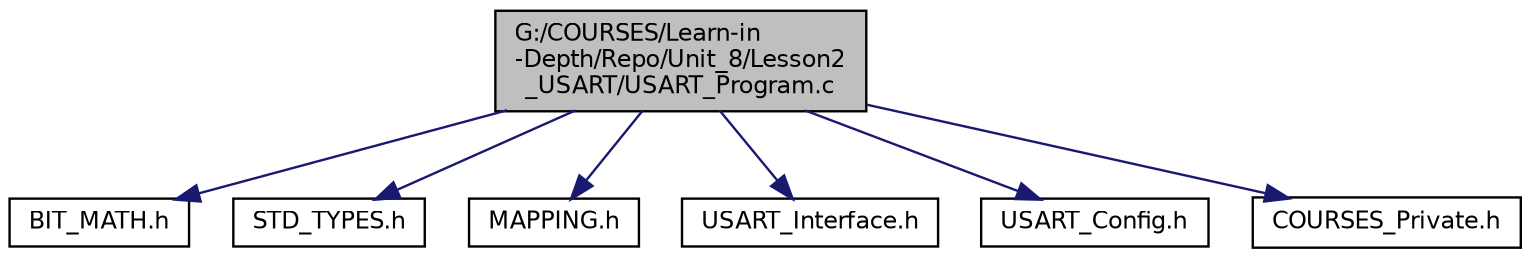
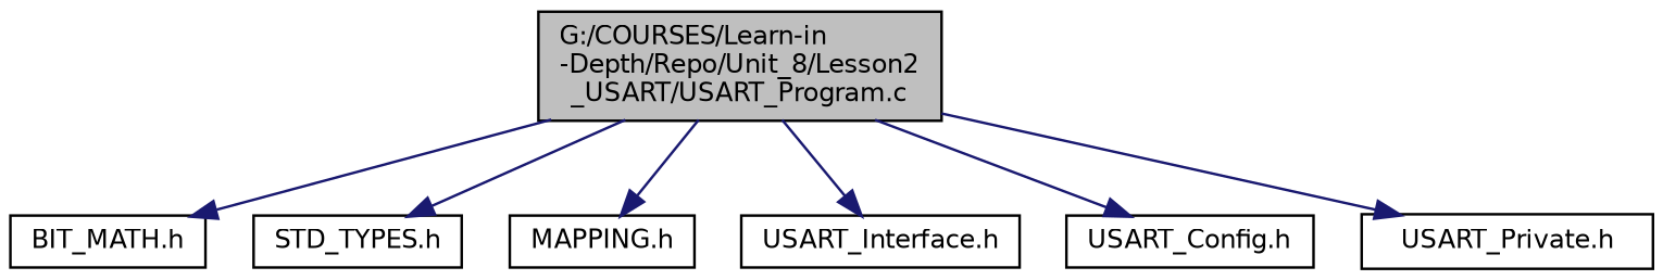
  digraph {
    node [color=black fillcolor=white fontname=Helvetica fontsize=10 shape=record style=filled]
    edge [color=midnightblue fontname=Helvetica fontsize=10 labelfontname=Helvetica labelfontsize=10 style=solid]
    n1 [fillcolor=grey75 fontcolor=black height=0.2 label="G:/COURSES/Learn-in\l-Depth/Repo/Unit_8/Lesson2\l_USART/USART_Program.c" width=0.4]
    n2 [height=0.2 label="BIT_MATH.h" width=0.4]
    n3 [height=0.2 label="STD_TYPES.h" width=0.4]
    n4 [height=0.2 label="MAPPING.h" width=0.4]
    n5 [height=0.2 label="USART_Interface.h" width=0.4]
    n6 [height=0.2 label="USART_Config.h" width=0.4]
-   n7 [height=0.2 label="COURSES_Private.h" width=0.4]
+   n7 [height=0.2 label="USART_Private.h" width=0.4]
    n1 -> n2
    n1 -> n3
    n1 -> n4
    n1 -> n5
    n1 -> n6
    n1 -> n7
  }
